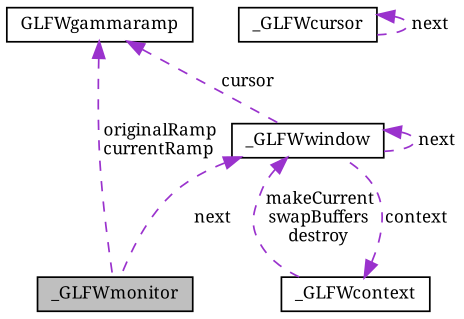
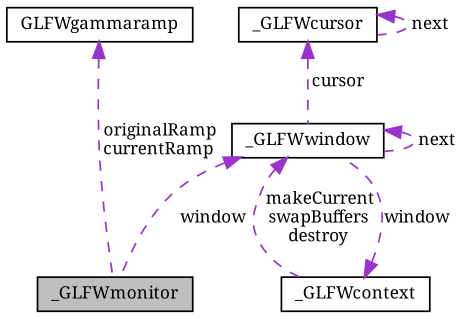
  digraph {
    fontname="Noto Serif"
    node [color=black fillcolor=white fontname="Noto Serif" fontsize=10 shape=record style=filled]
    edge [color=darkorchid3 dir=back fontname="Noto Serif" fontsize=10 labelfontname=Helvetica labelfontsize=10 style=dashed]
    n1 [fillcolor=grey75 fontcolor=black height=0.2 label=_GLFWmonitor width=0.4]
    n2 [height=0.2 label=_GLFWwindow width=0.4]
    n3 [height=0.2 label=_GLFWcontext width=0.4]
    n4 [height=0.2 label=GLFWgammaramp width=0.4]
    n5 [height=0.2 label=_GLFWcursor width=0.4]
-   n2 -> n1 [label=" next"]
+   n2 -> n1 [label=" window"]
    n2 -> n2 [label=" next"]
    n2 -> n3 [label=" makeCurrent\nswapBuffers\ndestroy"]
-   n3 -> n2 [label=" context"]
+   n3 -> n2 [label=" window"]
    n4 -> n1 [label=" originalRamp\ncurrentRamp"]
-   n4 -> n2 [label=" cursor"]
+   n5 -> n2 [label=" cursor"]
    n5 -> n5 [label=" next"]
  }
